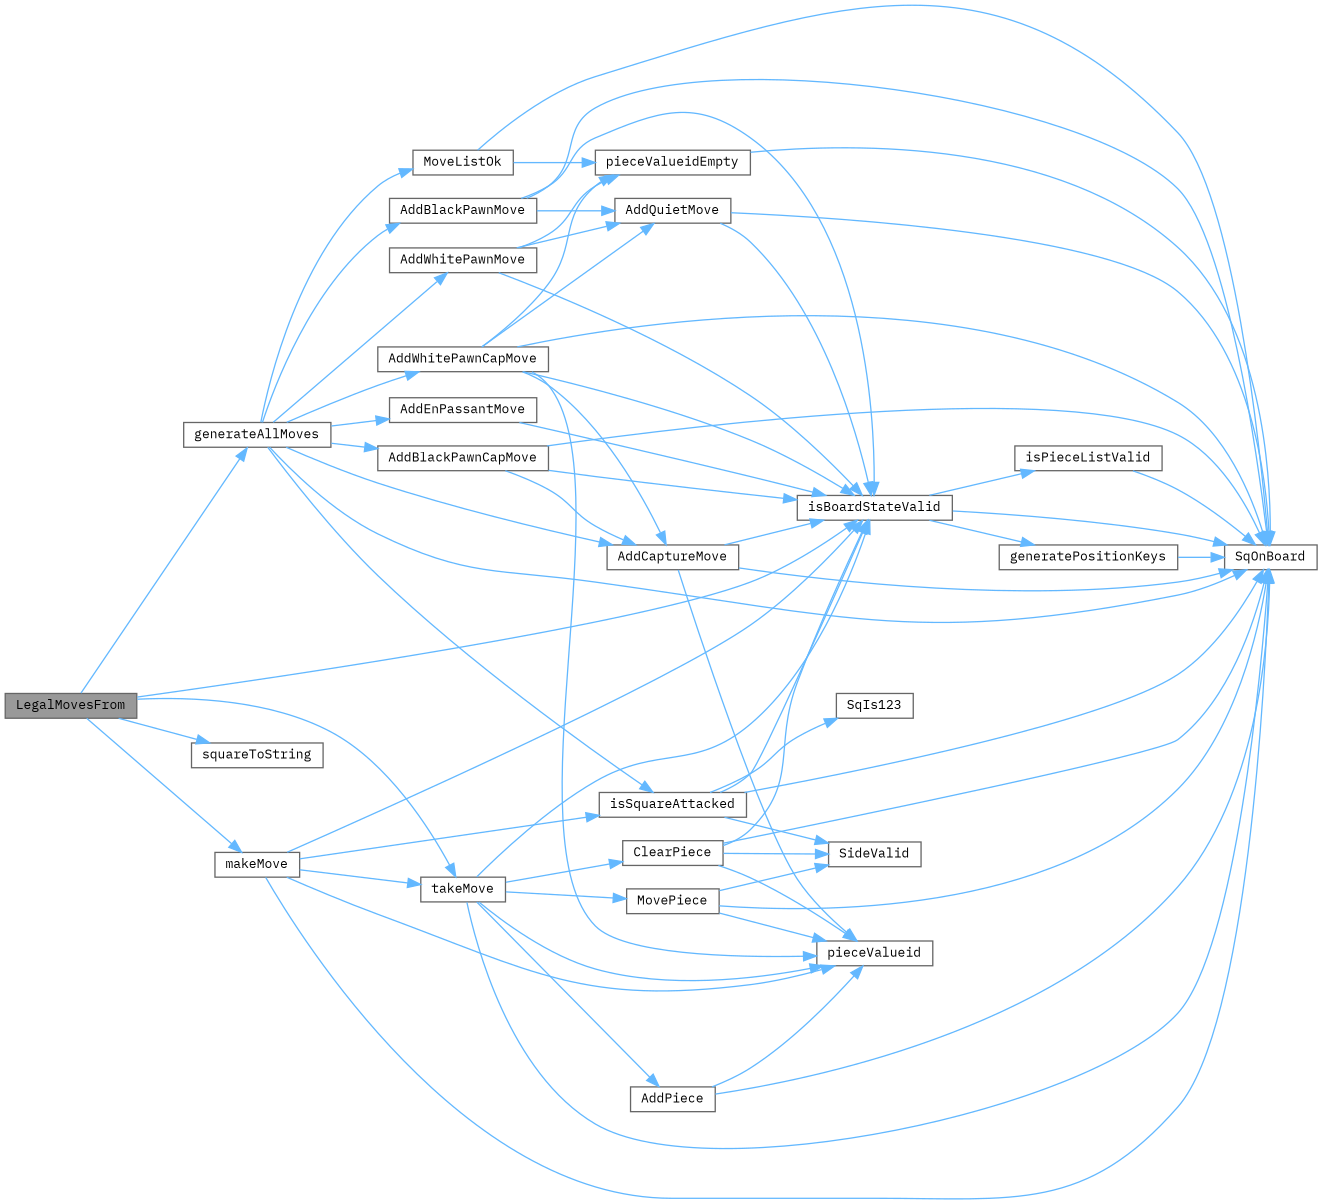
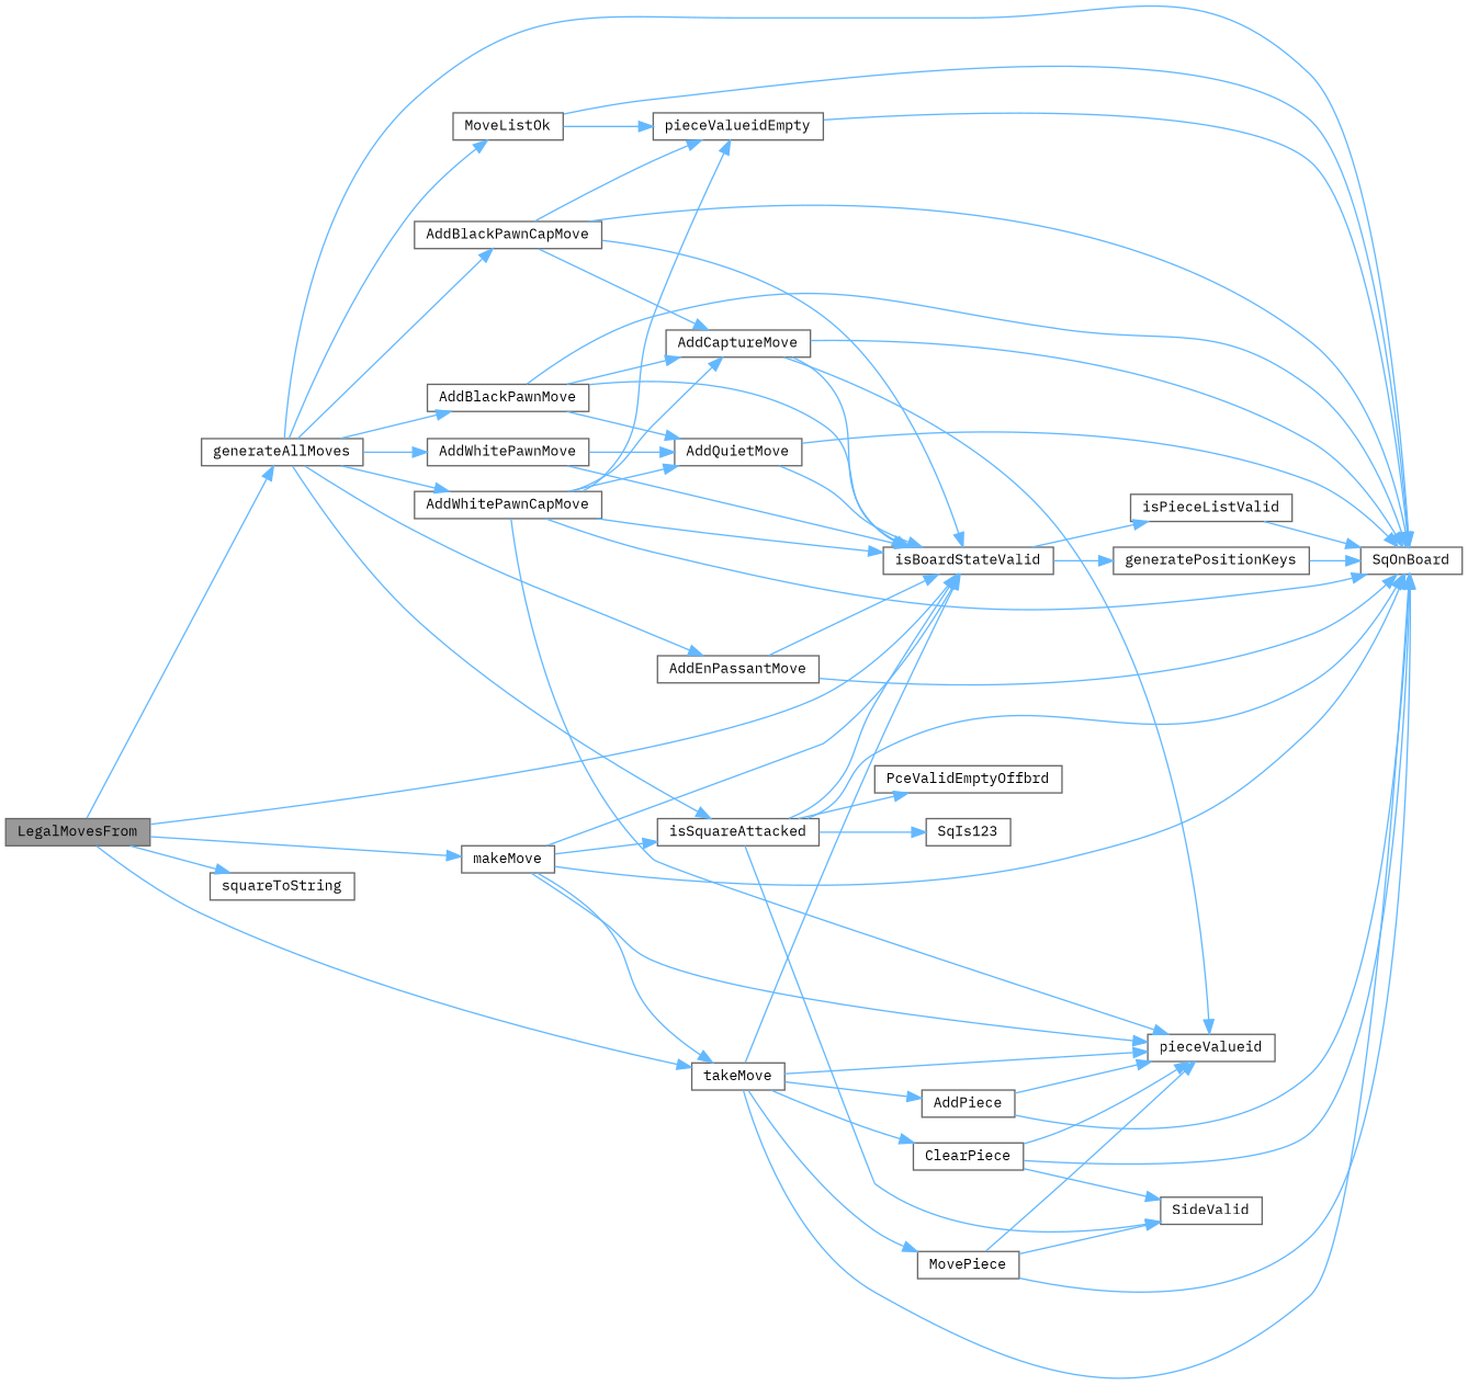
  digraph {
    fontname="IBM Plex Mono"
    rankdir=LR
    node [color=grey40 fillcolor=white fontname="IBM Plex Mono" fontsize=10 shape=box style=filled]
    edge [color=steelblue1 fontname="IBM Plex Mono" fontsize=10 labelfontname=Helvetica labelfontsize=10 style=solid]
    n1 [color=gray40 fillcolor=grey60 fontcolor=black height=0.2 label=LegalMovesFrom width=0.4]
    n2 [height=0.2 label=generateAllMoves width=0.4]
    n3 [height=0.2 label=makeMove width=0.4]
    n4 [height=0.2 label=takeMove width=0.4]
    n5 [height=0.2 label=squareToString width=0.4]
    n6 [height=0.2 label=isBoardStateValid width=0.4]
    n7 [height=0.2 label=AddBlackPawnCapMove width=0.4]
    n8 [height=0.2 label=AddCaptureMove width=0.4]
    n9 [height=0.2 label=SqOnBoard width=0.4]
    n10 [height=0.2 label=AddBlackPawnMove width=0.4]
    n11 [height=0.2 label=AddEnPassantMove width=0.4]
    n12 [height=0.2 label=AddWhitePawnCapMove width=0.4]
    n13 [height=0.2 label=AddWhitePawnMove width=0.4]
    n14 [height=0.2 label=isSquareAttacked width=0.4]
    n15 [height=0.2 label=MoveListOk width=0.4]
    n16 [height=0.2 label=pieceValueid width=0.4]
    n17 [height=0.2 label=AddPiece width=0.4]
    n18 [height=0.2 label=ClearPiece width=0.4]
    n19 [height=0.2 label=MovePiece width=0.4]
    n20 [height=0.2 label=pieceValueidEmpty width=0.4]
    n21 [height=0.2 label=generatePositionKeys width=0.4]
    n22 [height=0.2 label=isPieceListValid width=0.4]
    n23 [height=0.2 label=AddQuietMove width=0.4]
+   n24 [height=0.2 label=PceValidEmptyOffbrd width=0.4]
    n25 [height=0.2 label=SideValid width=0.4]
    n26 [height=0.2 label=SqIs123 width=0.4]
    n1 -> n2
    n1 -> n3
    n1 -> n4
    n1 -> n5
    n1 -> n6
    n2 -> n7
-   n2 -> n8
+   n10 -> n8
    n2 -> n9
    n2 -> n10
    n2 -> n11
    n2 -> n12
    n2 -> n13
    n2 -> n14
    n2 -> n15
    n3 -> n4
    n3 -> n6
    n3 -> n9
    n3 -> n14
    n3 -> n16
    n4 -> n6
    n4 -> n9
    n4 -> n16
    n4 -> n17
    n4 -> n18
    n4 -> n19
    n6 -> n21
    n6 -> n22
    n7 -> n6
    n7 -> n8
    n7 -> n9
-   n13 -> n20
+   n7 -> n20
    n8 -> n6
    n8 -> n9
    n8 -> n16
    n10 -> n6
    n10 -> n9
    n10 -> n23
    n11 -> n6
-   n6 -> n9
+   n11 -> n9
    n12 -> n6
    n12 -> n8
    n12 -> n9
    n12 -> n16
    n12 -> n20
    n12 -> n23
    n13 -> n6
    n13 -> n23
    n14 -> n6
    n14 -> n9
+   n14 -> n24
    n14 -> n25
    n14 -> n26
    n15 -> n9
    n15 -> n20
    n17 -> n9
    n17 -> n16
-   n18 -> n6
    n18 -> n9
    n18 -> n16
    n18 -> n25
    n19 -> n9
    n19 -> n16
    n19 -> n25
    n20 -> n9
    n21 -> n9
    n22 -> n9
    n23 -> n6
    n23 -> n9
  }
